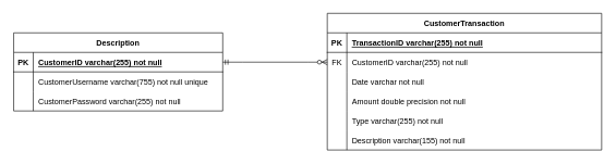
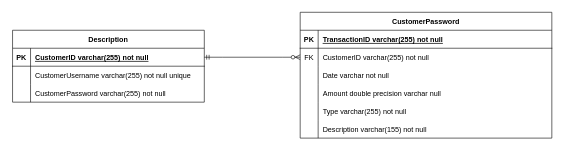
  <mxCell id="0" />
  <mxCell id="1" parent="0" />
  <mxCell id="2" value="" style="edgeStyle=entityRelationEdgeStyle;fontSize=12;html=1;endArrow=ERzeroToMany;startArrow=ERmandOne;rounded=0;exitX=1;exitY=0.5;exitDx=0;exitDy=0;entryX=0;entryY=0.5;entryDx=0;entryDy=0;" parent="1" source="23" target="7" edge="1"><mxGeometry width="100" height="100" relative="1" as="geometry"><mxPoint x="340" y="69" as="sourcePoint" /><mxPoint x="510" y="69" as="targetPoint" /></mxGeometry></mxCell>
- <mxCell id="3" value="CustomerTransaction" style="shape=table;startSize=30;container=1;collapsible=1;childLayout=tableLayout;fixedRows=1;rowLines=0;fontStyle=1;align=center;resizeLast=1;" parent="1" vertex="1"><mxGeometry x="500" y="20" width="420" height="210" as="geometry" /></mxCell>
+ <mxCell id="3" value="CustomerPassword" style="shape=table;startSize=30;container=1;collapsible=1;childLayout=tableLayout;fixedRows=1;rowLines=0;fontStyle=1;align=center;resizeLast=1;" parent="1" vertex="1"><mxGeometry x="500" y="20" width="420" height="210" as="geometry" /></mxCell>
  <mxCell id="4" value="" style="shape=tableRow;horizontal=0;startSize=0;swimlaneHead=0;swimlaneBody=0;fillColor=none;collapsible=0;dropTarget=0;points=[[0,0.5],[1,0.5]];portConstraint=eastwest;strokeColor=inherit;top=0;left=0;right=0;bottom=1;" parent="3" vertex="1"><mxGeometry y="30" width="420" height="30" as="geometry" /></mxCell>
  <mxCell id="5" value="PK" style="shape=partialRectangle;overflow=hidden;connectable=0;fillColor=none;strokeColor=inherit;top=0;left=0;bottom=0;right=0;fontStyle=1;" parent="4" vertex="1"><mxGeometry width="30" height="30" as="geometry"><mxRectangle width="30" height="30" as="alternateBounds" /></mxGeometry></mxCell>
  <mxCell id="6" value="TransactionID varchar(255) not null " style="shape=partialRectangle;overflow=hidden;connectable=0;fillColor=none;align=left;strokeColor=inherit;top=0;left=0;bottom=0;right=0;spacingLeft=6;fontStyle=5;" parent="4" vertex="1"><mxGeometry x="30" width="390" height="30" as="geometry"><mxRectangle width="390" height="30" as="alternateBounds" /></mxGeometry></mxCell>
  <mxCell id="7" value="" style="shape=tableRow;horizontal=0;startSize=0;swimlaneHead=0;swimlaneBody=0;fillColor=none;collapsible=0;dropTarget=0;points=[[0,0.5],[1,0.5]];portConstraint=eastwest;strokeColor=inherit;top=0;left=0;right=0;bottom=0;" parent="3" vertex="1"><mxGeometry y="60" width="420" height="30" as="geometry" /></mxCell>
  <mxCell id="8" value="FK" style="shape=partialRectangle;overflow=hidden;connectable=0;fillColor=none;strokeColor=inherit;top=0;left=0;bottom=0;right=0;" parent="7" vertex="1"><mxGeometry width="30" height="30" as="geometry"><mxRectangle width="30" height="30" as="alternateBounds" /></mxGeometry></mxCell>
  <mxCell id="9" value="CustomerID varchar(255) not null" style="shape=partialRectangle;overflow=hidden;connectable=0;fillColor=none;align=left;strokeColor=inherit;top=0;left=0;bottom=0;right=0;spacingLeft=6;" parent="7" vertex="1"><mxGeometry x="30" width="390" height="30" as="geometry"><mxRectangle width="390" height="30" as="alternateBounds" /></mxGeometry></mxCell>
  <mxCell id="10" value="" style="shape=tableRow;horizontal=0;startSize=0;swimlaneHead=0;swimlaneBody=0;fillColor=none;collapsible=0;dropTarget=0;points=[[0,0.5],[1,0.5]];portConstraint=eastwest;strokeColor=inherit;top=0;left=0;right=0;bottom=0;" parent="3" vertex="1"><mxGeometry y="90" width="420" height="30" as="geometry" /></mxCell>
  <mxCell id="11" value="" style="shape=partialRectangle;overflow=hidden;connectable=0;fillColor=none;strokeColor=inherit;top=0;left=0;bottom=0;right=0;" parent="10" vertex="1"><mxGeometry width="30" height="30" as="geometry"><mxRectangle width="30" height="30" as="alternateBounds" /></mxGeometry></mxCell>
  <mxCell id="12" value="Date varchar not null" style="shape=partialRectangle;overflow=hidden;connectable=0;fillColor=none;align=left;strokeColor=inherit;top=0;left=0;bottom=0;right=0;spacingLeft=6;" parent="10" vertex="1"><mxGeometry x="30" width="390" height="30" as="geometry"><mxRectangle width="390" height="30" as="alternateBounds" /></mxGeometry></mxCell>
  <mxCell id="13" value="" style="shape=tableRow;horizontal=0;startSize=0;swimlaneHead=0;swimlaneBody=0;fillColor=none;collapsible=0;dropTarget=0;points=[[0,0.5],[1,0.5]];portConstraint=eastwest;strokeColor=inherit;top=0;left=0;right=0;bottom=0;" parent="3" vertex="1"><mxGeometry y="120" width="420" height="30" as="geometry" /></mxCell>
  <mxCell id="14" value="" style="shape=partialRectangle;overflow=hidden;connectable=0;fillColor=none;strokeColor=inherit;top=0;left=0;bottom=0;right=0;" parent="13" vertex="1"><mxGeometry width="30" height="30" as="geometry"><mxRectangle width="30" height="30" as="alternateBounds" /></mxGeometry></mxCell>
- <mxCell id="15" value="Amount double precision not null" style="shape=partialRectangle;overflow=hidden;connectable=0;fillColor=none;align=left;strokeColor=inherit;top=0;left=0;bottom=0;right=0;spacingLeft=6;" parent="13" vertex="1"><mxGeometry x="30" width="390" height="30" as="geometry"><mxRectangle width="390" height="30" as="alternateBounds" /></mxGeometry></mxCell>
+ <mxCell id="15" value="Amount double precision varchar null" style="shape=partialRectangle;overflow=hidden;connectable=0;fillColor=none;align=left;strokeColor=inherit;top=0;left=0;bottom=0;right=0;spacingLeft=6;" parent="13" vertex="1"><mxGeometry x="30" width="390" height="30" as="geometry"><mxRectangle width="390" height="30" as="alternateBounds" /></mxGeometry></mxCell>
  <mxCell id="16" value="" style="shape=tableRow;horizontal=0;startSize=0;swimlaneHead=0;swimlaneBody=0;fillColor=none;collapsible=0;dropTarget=0;points=[[0,0.5],[1,0.5]];portConstraint=eastwest;strokeColor=inherit;top=0;left=0;right=0;bottom=0;" parent="3" vertex="1"><mxGeometry y="150" width="420" height="30" as="geometry" /></mxCell>
  <mxCell id="17" value="" style="shape=partialRectangle;overflow=hidden;connectable=0;fillColor=none;strokeColor=inherit;top=0;left=0;bottom=0;right=0;" parent="16" vertex="1"><mxGeometry width="30" height="30" as="geometry"><mxRectangle width="30" height="30" as="alternateBounds" /></mxGeometry></mxCell>
  <mxCell id="18" value="Type varchar(255) not null" style="shape=partialRectangle;overflow=hidden;connectable=0;fillColor=none;align=left;strokeColor=inherit;top=0;left=0;bottom=0;right=0;spacingLeft=6;" parent="16" vertex="1"><mxGeometry x="30" width="390" height="30" as="geometry"><mxRectangle width="390" height="30" as="alternateBounds" /></mxGeometry></mxCell>
  <mxCell id="19" value="" style="shape=tableRow;horizontal=0;startSize=0;swimlaneHead=0;swimlaneBody=0;fillColor=none;collapsible=0;dropTarget=0;points=[[0,0.5],[1,0.5]];portConstraint=eastwest;strokeColor=inherit;top=0;left=0;right=0;bottom=0;" parent="3" vertex="1"><mxGeometry y="180" width="420" height="30" as="geometry" /></mxCell>
  <mxCell id="20" value="" style="shape=partialRectangle;overflow=hidden;connectable=0;fillColor=none;strokeColor=inherit;top=0;left=0;bottom=0;right=0;" parent="19" vertex="1"><mxGeometry width="30" height="30" as="geometry"><mxRectangle width="30" height="30" as="alternateBounds" /></mxGeometry></mxCell>
  <mxCell id="21" value="Description varchar(155) not null" style="shape=partialRectangle;overflow=hidden;connectable=0;fillColor=none;align=left;strokeColor=inherit;top=0;left=0;bottom=0;right=0;spacingLeft=6;" parent="19" vertex="1"><mxGeometry x="30" width="390" height="30" as="geometry"><mxRectangle width="390" height="30" as="alternateBounds" /></mxGeometry></mxCell>
  <mxCell id="22" value="Description" style="shape=table;startSize=30;container=1;collapsible=1;childLayout=tableLayout;fixedRows=1;rowLines=0;fontStyle=1;align=center;resizeLast=1;" parent="1" vertex="1"><mxGeometry x="20" y="50" width="320" height="120" as="geometry" /></mxCell>
  <mxCell id="23" value="" style="shape=tableRow;horizontal=0;startSize=0;swimlaneHead=0;swimlaneBody=0;fillColor=none;collapsible=0;dropTarget=0;points=[[0,0.5],[1,0.5]];portConstraint=eastwest;strokeColor=inherit;top=0;left=0;right=0;bottom=1;" parent="22" vertex="1"><mxGeometry y="30" width="320" height="30" as="geometry" /></mxCell>
  <mxCell id="24" value="PK" style="shape=partialRectangle;overflow=hidden;connectable=0;fillColor=none;strokeColor=inherit;top=0;left=0;bottom=0;right=0;fontStyle=1;" parent="23" vertex="1"><mxGeometry width="30" height="30" as="geometry"><mxRectangle width="30" height="30" as="alternateBounds" /></mxGeometry></mxCell>
  <mxCell id="25" value="CustomerID           varchar(255) not null " style="shape=partialRectangle;overflow=hidden;connectable=0;fillColor=none;align=left;strokeColor=inherit;top=0;left=0;bottom=0;right=0;spacingLeft=6;fontStyle=5;" parent="23" vertex="1"><mxGeometry x="30" width="290" height="30" as="geometry"><mxRectangle width="290" height="30" as="alternateBounds" /></mxGeometry></mxCell>
  <mxCell id="26" value="" style="shape=tableRow;horizontal=0;startSize=0;swimlaneHead=0;swimlaneBody=0;fillColor=none;collapsible=0;dropTarget=0;points=[[0,0.5],[1,0.5]];portConstraint=eastwest;strokeColor=inherit;top=0;left=0;right=0;bottom=0;" parent="22" vertex="1"><mxGeometry y="60" width="320" height="30" as="geometry" /></mxCell>
  <mxCell id="27" value="" style="shape=partialRectangle;overflow=hidden;connectable=0;fillColor=none;strokeColor=inherit;top=0;left=0;bottom=0;right=0;" parent="26" vertex="1"><mxGeometry width="30" height="30" as="geometry"><mxRectangle width="30" height="30" as="alternateBounds" /></mxGeometry></mxCell>
- <mxCell id="28" value="CustomerUsername     varchar(755) not null unique" style="shape=partialRectangle;overflow=hidden;connectable=0;fillColor=none;align=left;strokeColor=inherit;top=0;left=0;bottom=0;right=0;spacingLeft=6;" parent="26" vertex="1"><mxGeometry x="30" width="290" height="30" as="geometry"><mxRectangle width="290" height="30" as="alternateBounds" /></mxGeometry></mxCell>
+ <mxCell id="28" value="CustomerUsername     varchar(255) not null unique" style="shape=partialRectangle;overflow=hidden;connectable=0;fillColor=none;align=left;strokeColor=inherit;top=0;left=0;bottom=0;right=0;spacingLeft=6;" parent="26" vertex="1"><mxGeometry x="30" width="290" height="30" as="geometry"><mxRectangle width="290" height="30" as="alternateBounds" /></mxGeometry></mxCell>
  <mxCell id="29" value="" style="shape=tableRow;horizontal=0;startSize=0;swimlaneHead=0;swimlaneBody=0;fillColor=none;collapsible=0;dropTarget=0;points=[[0,0.5],[1,0.5]];portConstraint=eastwest;strokeColor=inherit;top=0;left=0;right=0;bottom=0;" parent="22" vertex="1"><mxGeometry y="90" width="320" height="30" as="geometry" /></mxCell>
  <mxCell id="30" value="" style="shape=partialRectangle;overflow=hidden;connectable=0;fillColor=none;strokeColor=inherit;top=0;left=0;bottom=0;right=0;" parent="29" vertex="1"><mxGeometry width="30" height="30" as="geometry"><mxRectangle width="30" height="30" as="alternateBounds" /></mxGeometry></mxCell>
  <mxCell id="31" value="CustomerPassword     varchar(255) not null" style="shape=partialRectangle;overflow=hidden;connectable=0;fillColor=none;align=left;strokeColor=inherit;top=0;left=0;bottom=0;right=0;spacingLeft=6;" parent="29" vertex="1"><mxGeometry x="30" width="290" height="30" as="geometry"><mxRectangle width="290" height="30" as="alternateBounds" /></mxGeometry></mxCell>
